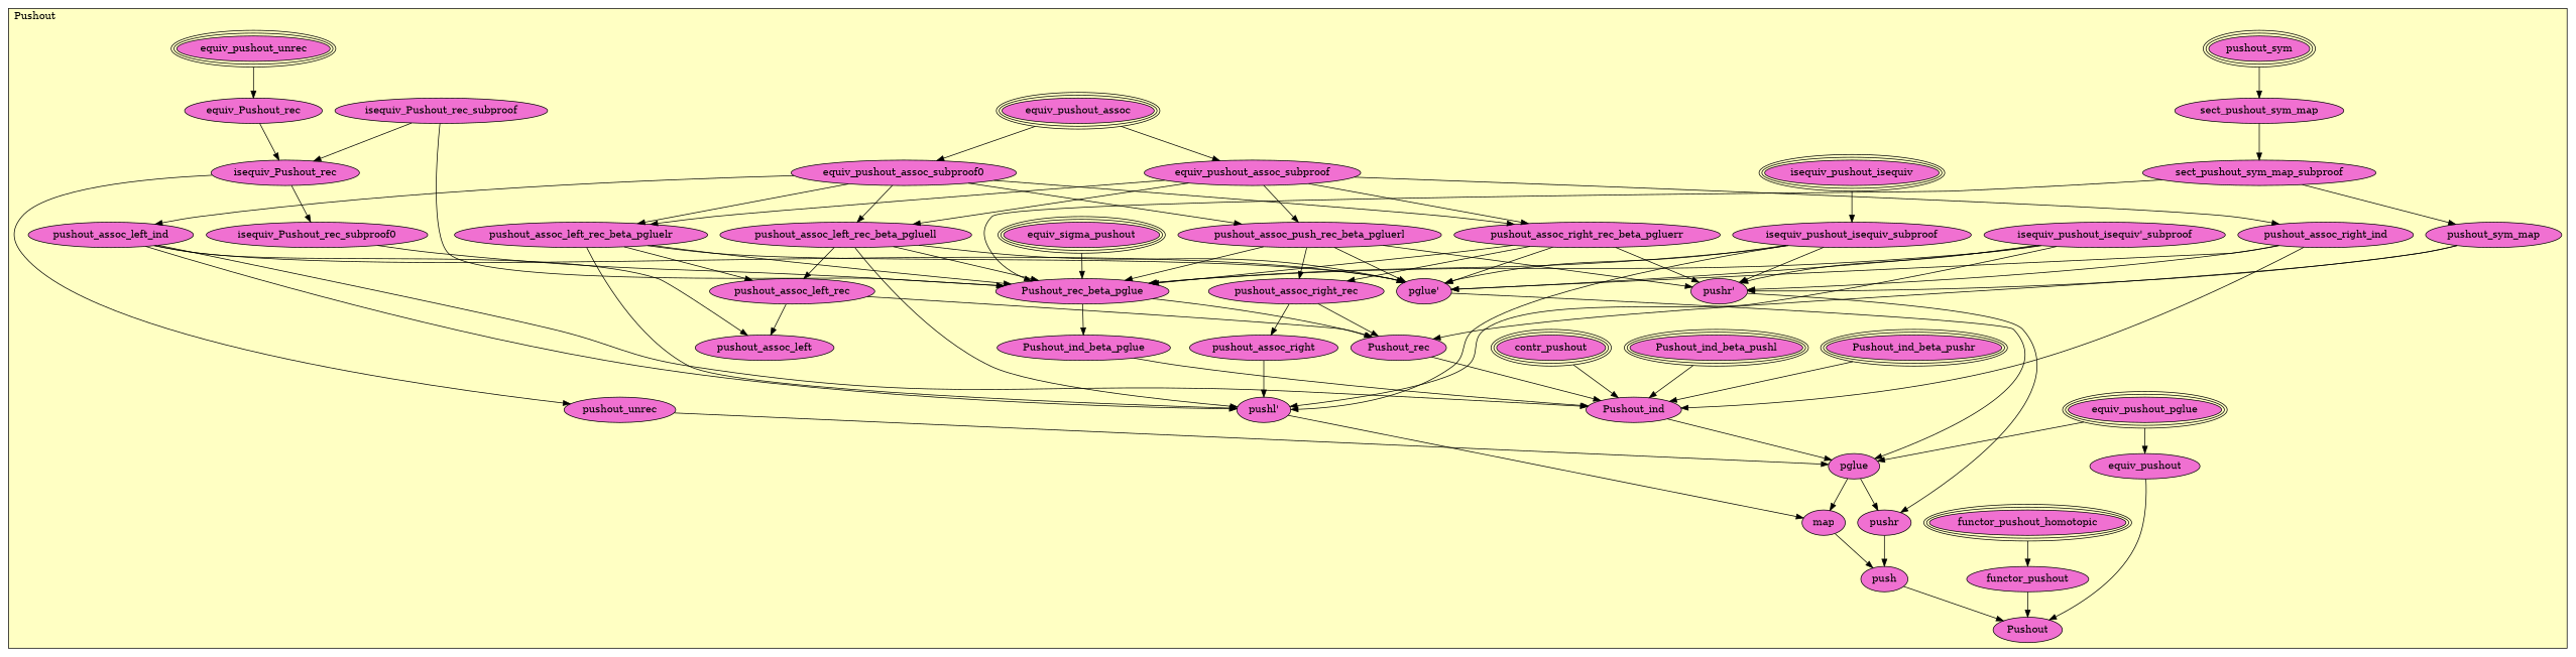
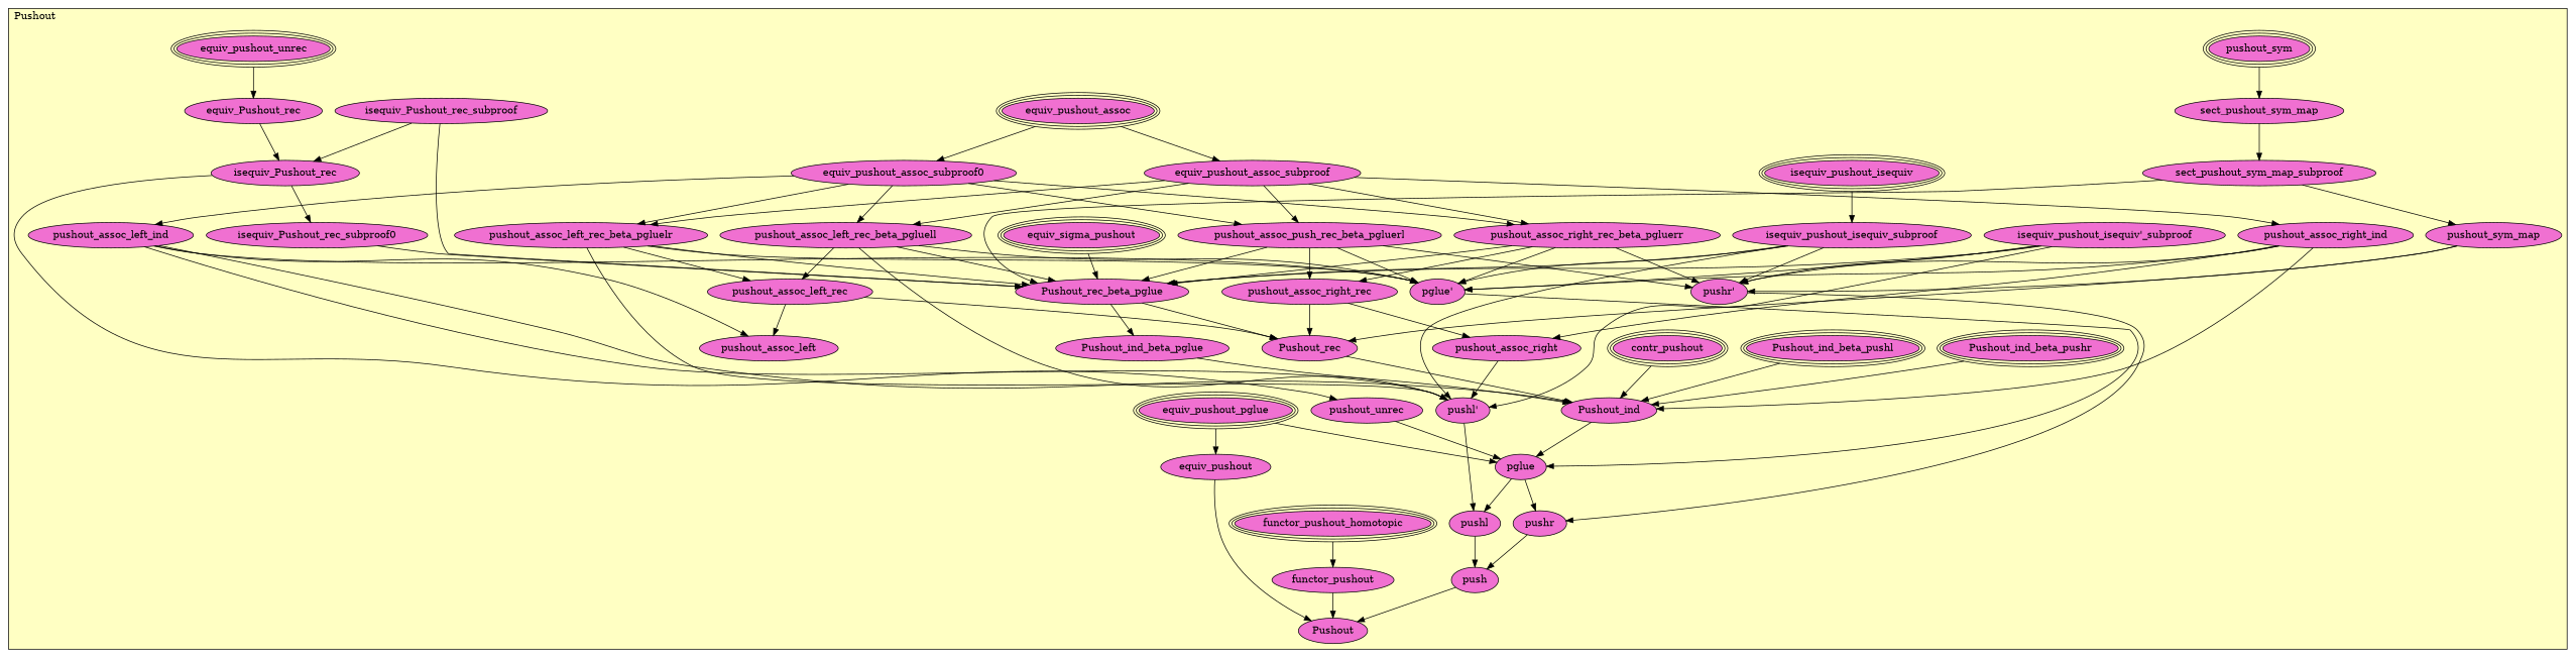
  digraph {
    node [fillcolor="#F070D1" style=filled]
    n1 [label="isequiv_pushout_isequiv'_subproof"]
    n2 [label=isequiv_pushout_isequiv peripheries=3]
    n3 [label=isequiv_pushout_isequiv_subproof]
    n4 [label=equiv_pushout_assoc peripheries=3]
    n5 [label=equiv_pushout_assoc_subproof0]
    n6 [label=equiv_pushout_assoc_subproof]
    n7 [label=pushout_assoc_right_rec_beta_pgluerr]
    n8 [label=pushout_assoc_push_rec_beta_pgluerl]
    n9 [label=pushout_assoc_right_rec]
    n10 [label=pushout_assoc_right_ind]
    n11 [label=pushout_assoc_right]
    n12 [label=pushout_assoc_left_rec_beta_pgluelr]
    n13 [label=pushout_assoc_left_rec_beta_pgluell]
    n14 [label=pushout_assoc_left_rec]
    n15 [label=pushout_assoc_left_ind]
    n16 [label=pushout_assoc_left]
    n17 [label=equiv_sigma_pushout peripheries=3]
    n18 [label=contr_pushout peripheries=3]
    n19 [label=equiv_pushout_pglue peripheries=3]
    n20 [label=equiv_pushout]
    n21 [label=functor_pushout_homotopic peripheries=3]
    n22 [label=functor_pushout]
    n23 [label=pushout_sym peripheries=3]
    n24 [label=sect_pushout_sym_map]
    n25 [label=sect_pushout_sym_map_subproof]
    n26 [label=pushout_sym_map]
    n27 [label=equiv_pushout_unrec peripheries=3]
    n28 [label=equiv_Pushout_rec]
    n29 [label=isequiv_Pushout_rec]
    n30 [label=isequiv_Pushout_rec_subproof0]
    n31 [label=isequiv_Pushout_rec_subproof]
    n32 [label=pushout_unrec]
    n33 [label=Pushout_rec_beta_pglue]
    n34 [label=Pushout_rec]
    n35 [label=Pushout_ind_beta_pglue]
    n36 [label=Pushout_ind_beta_pushr peripheries=3]
    n37 [label=Pushout_ind_beta_pushl peripheries=3]
    n38 [label=Pushout_ind]
    n39 [label="pglue'"]
    n40 [label="pushr'"]
    n41 [label="pushl'"]
    n42 [label=pglue]
    n43 [label=pushr]
-   n44 [label=map]
+   n44 [label=pushl]
    n45 [label=push]
    n46 [label=Pushout]
    subgraph cluster_1 {
      fillcolor="#FFFFC3"
      label=Pushout
      labeljust=l
      style=filled
      n1
      n2
      n3
      n4
      n5
      n6
      n7
      n8
      n9
      n10
      n11
      n12
      n13
      n14
      n15
      n16
      n17
      n18
      n19
      n20
      n21
      n22
      n23
      n24
      n25
      n26
      n27
      n28
      n29
      n30
      n31
      n32
      n33
      n34
      n35
      n36
      n37
      n38
      n39
      n40
      n41
      n42
      n43
      n44
      n45
      n46
    }
    n1 -> n33
    n1 -> n39
    n1 -> n40
    n1 -> n41
    n2 -> n3
    n3 -> n33
    n3 -> n39
    n3 -> n40
    n3 -> n41
    n4 -> n5
    n4 -> n6
    n5 -> n7
    n5 -> n8
    n5 -> n12
    n5 -> n13
    n5 -> n15
    n6 -> n7
    n6 -> n8
    n6 -> n10
    n6 -> n12
    n6 -> n13
    n7 -> n9
    n7 -> n33
    n7 -> n39
    n7 -> n40
    n8 -> n9
    n8 -> n33
    n8 -> n39
    n8 -> n40
    n9 -> n11
    n9 -> n34
+   n10 -> n11
    n10 -> n38
    n10 -> n39
    n10 -> n40
    n11 -> n41
    n12 -> n14
    n12 -> n33
    n12 -> n39
    n12 -> n41
    n13 -> n14
    n13 -> n33
    n13 -> n39
    n13 -> n41
    n14 -> n16
    n14 -> n34
    n15 -> n16
    n15 -> n38
    n15 -> n39
    n15 -> n41
    n17 -> n33
    n18 -> n38
    n19 -> n20
    n19 -> n42
    n20 -> n46
    n21 -> n22
    n22 -> n46
    n23 -> n24
    n24 -> n25
    n25 -> n26
    n25 -> n33
    n26 -> n34
    n26 -> n40
    n27 -> n28
    n28 -> n29
    n29 -> n30
    n29 -> n32
    n30 -> n33
    n31 -> n29
    n31 -> n33
    n32 -> n42
    n33 -> n34
    n33 -> n35
    n34 -> n38
    n35 -> n38
    n36 -> n38
    n37 -> n38
    n38 -> n42
    n39 -> n42
    n40 -> n43
    n41 -> n44
    n42 -> n43
    n42 -> n44
    n43 -> n45
    n44 -> n45
    n45 -> n46
  }
